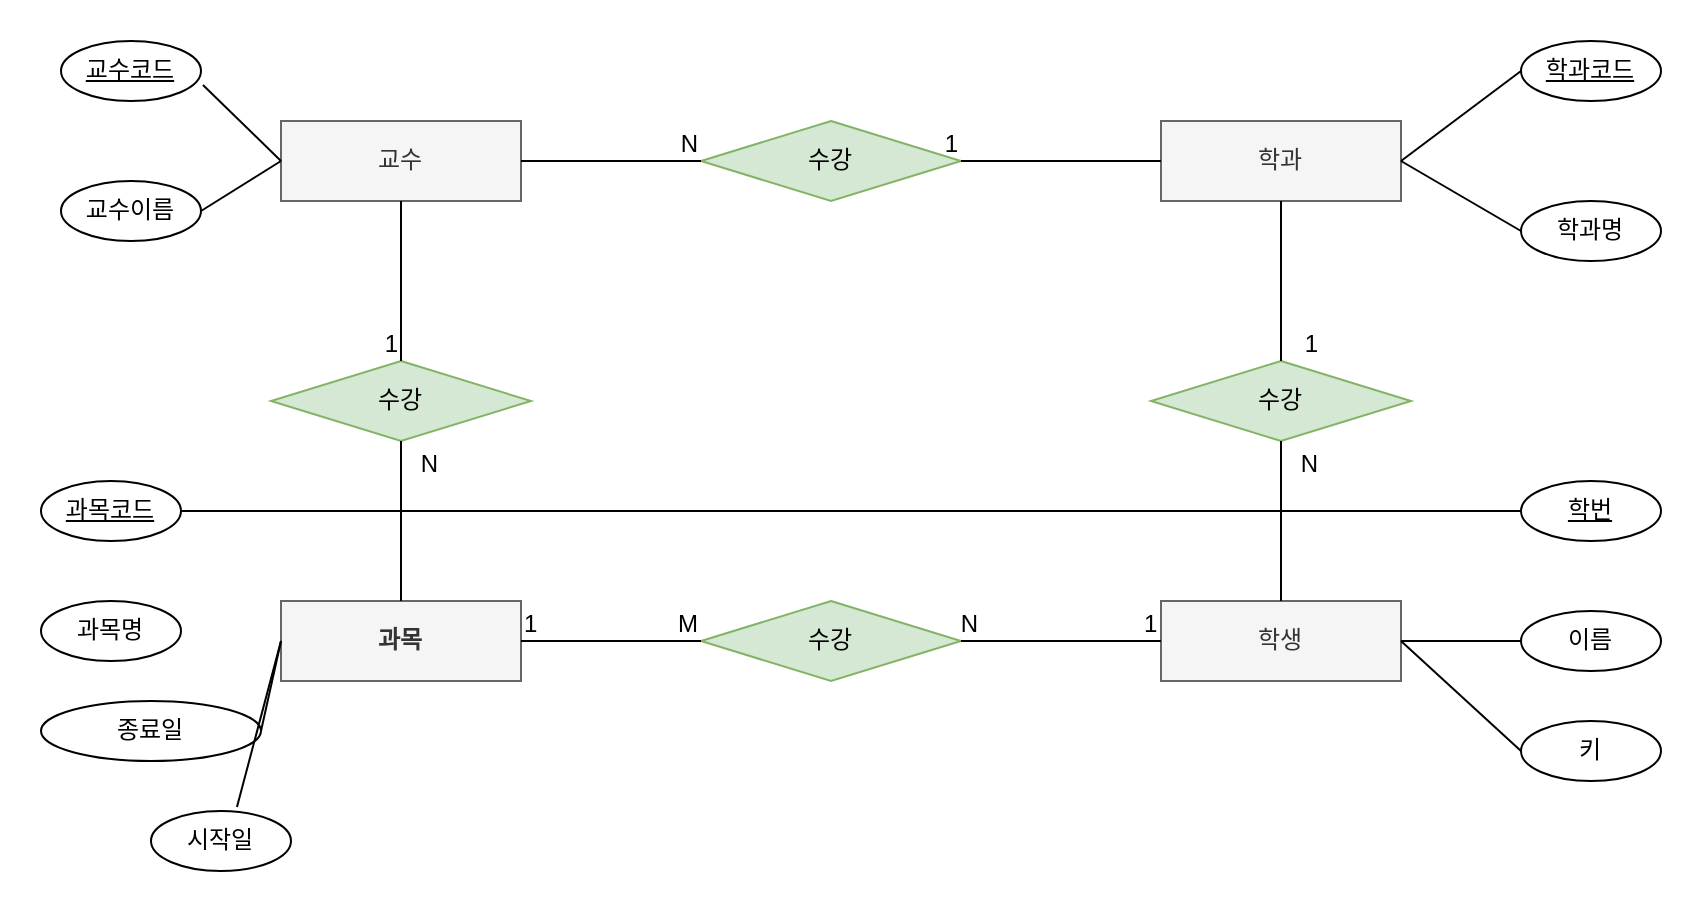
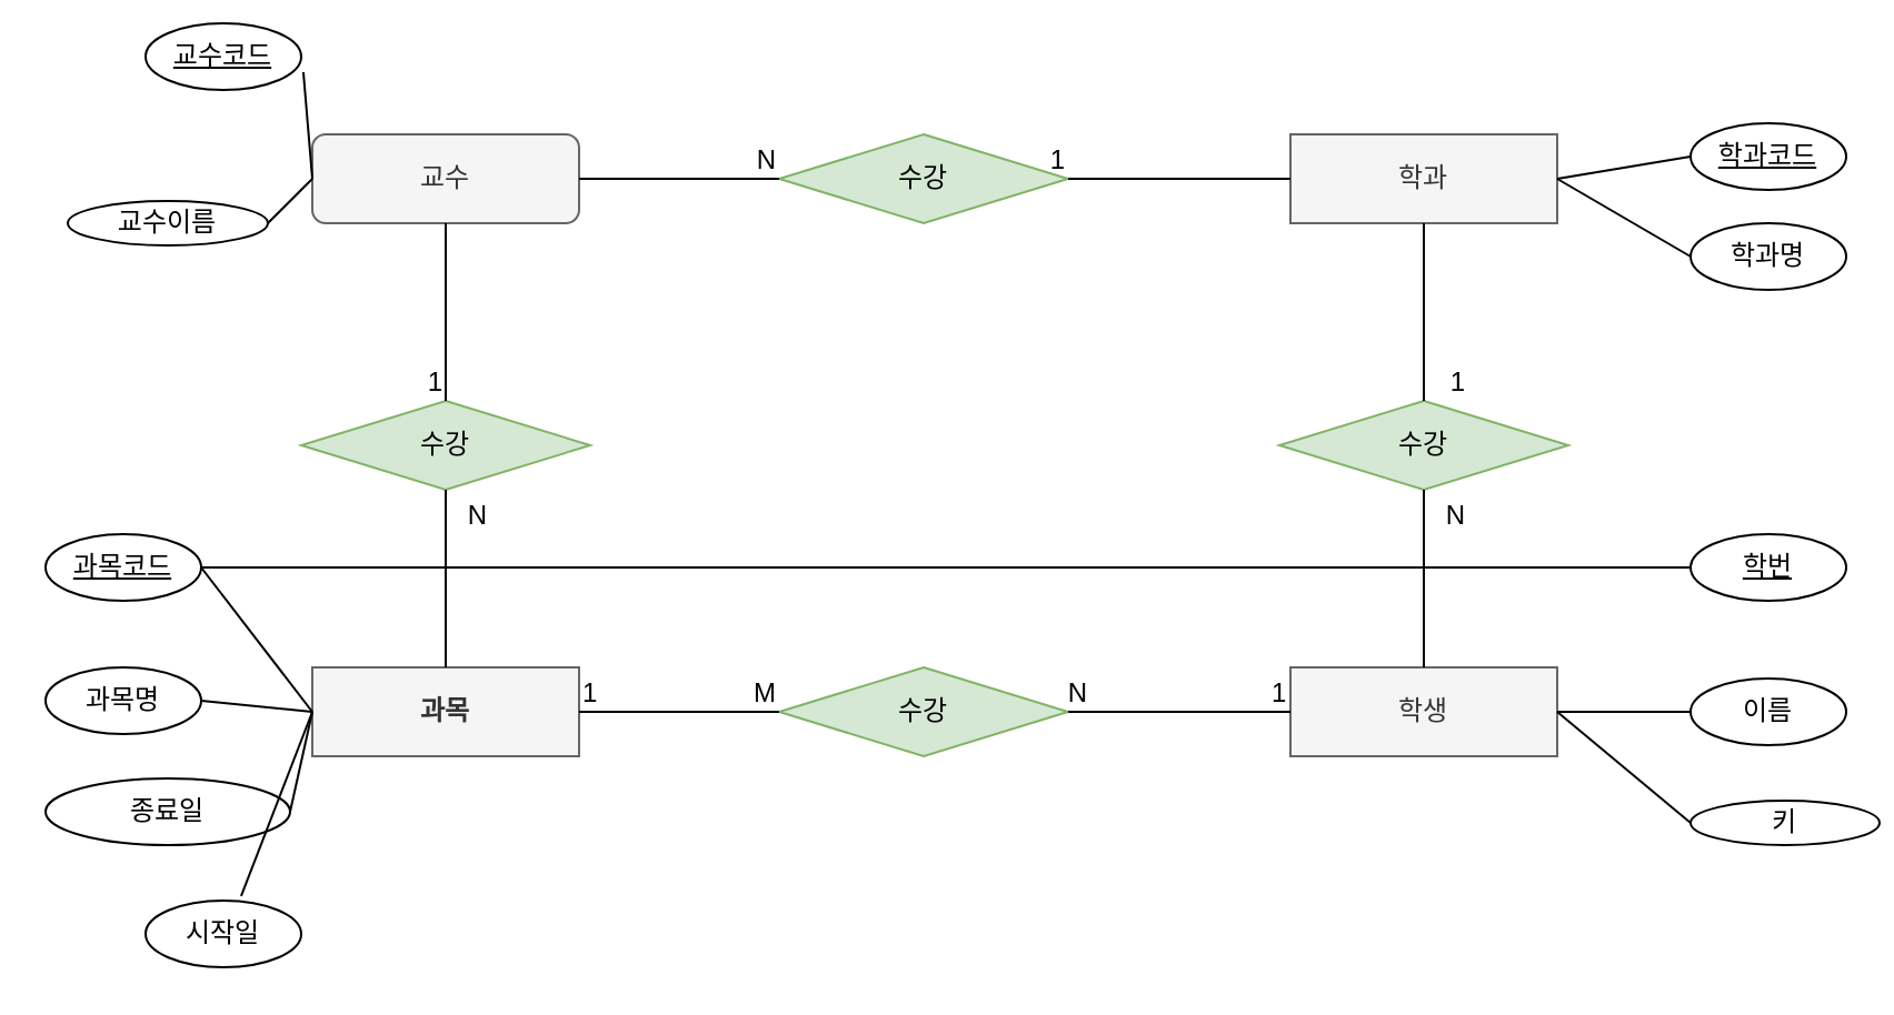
  <mxCell id="0" />
  <mxCell id="1" parent="0" />
- <mxCell id="2" value="교수" style="rounded=0;whiteSpace=wrap;html=1;fillColor=#f5f5f5;fontColor=#333333;strokeColor=#666666;" vertex="1" parent="1"><mxGeometry x="140" y="60" width="120" height="40" as="geometry" /></mxCell>
+ <mxCell id="2" value="교수" style="whiteSpace=wrap;html=1;fillColor=#f5f5f5;fontColor=#333333;strokeColor=#666666;rounded=1;" vertex="1" parent="1"><mxGeometry x="140" y="60" width="120" height="40" as="geometry" /></mxCell>
  <mxCell id="3" value="학과" style="rounded=0;whiteSpace=wrap;html=1;fillColor=#f5f5f5;fontColor=#333333;strokeColor=#666666;" vertex="1" parent="1"><mxGeometry x="580" y="60" width="120" height="40" as="geometry" /></mxCell>
  <mxCell id="4" value="과목" style="rounded=0;whiteSpace=wrap;html=1;fontStyle=1;fillColor=#f5f5f5;fontColor=#333333;strokeColor=#666666;" vertex="1" parent="1"><mxGeometry x="140" y="300" width="120" height="40" as="geometry" /></mxCell>
  <mxCell id="5" value="학생" style="rounded=0;whiteSpace=wrap;html=1;fillColor=#f5f5f5;fontColor=#333333;strokeColor=#666666;" vertex="1" parent="1"><mxGeometry x="580" y="300" width="120" height="40" as="geometry" /></mxCell>
  <mxCell id="6" value="수강" style="rhombus;whiteSpace=wrap;html=1;fillColor=#d5e8d4;strokeColor=#82b366;" vertex="1" parent="1"><mxGeometry x="350" y="300" width="130" height="40" as="geometry" /></mxCell>
  <mxCell id="7" value="수강" style="rhombus;whiteSpace=wrap;html=1;fillColor=#d5e8d4;strokeColor=#82b366;" vertex="1" parent="1"><mxGeometry x="575" y="180" width="130" height="40" as="geometry" /></mxCell>
  <mxCell id="8" value="수강" style="rhombus;whiteSpace=wrap;html=1;fillColor=#d5e8d4;strokeColor=#82b366;" vertex="1" parent="1"><mxGeometry x="135" y="180" width="130" height="40" as="geometry" /></mxCell>
  <mxCell id="9" value="수강" style="rhombus;whiteSpace=wrap;html=1;labelBackgroundColor=none;labelBorderColor=none;fillColor=#d5e8d4;strokeColor=#82b366;" vertex="1" parent="1"><mxGeometry x="350" y="60" width="130" height="40" as="geometry" /></mxCell>
  <mxCell id="10" value="" style="endArrow=none;html=1;rounded=0;entryX=0;entryY=0.5;entryDx=0;entryDy=0;exitX=1;exitY=0.5;exitDx=0;exitDy=0;" edge="1" parent="1" source="2" target="9"><mxGeometry relative="1" as="geometry"><mxPoint x="350" y="210" as="sourcePoint" /><mxPoint x="510" y="210" as="targetPoint" /></mxGeometry></mxCell>
  <mxCell id="11" value="N" style="resizable=0;html=1;whiteSpace=wrap;align=right;verticalAlign=bottom;" connectable="0" vertex="1" parent="10"><mxGeometry x="1" relative="1" as="geometry" /></mxCell>
  <mxCell id="12" value="" style="endArrow=none;html=1;rounded=0;entryX=0.5;entryY=1;entryDx=0;entryDy=0;exitX=0.5;exitY=0;exitDx=0;exitDy=0;" edge="1" parent="1" source="4" target="8"><mxGeometry relative="1" as="geometry"><mxPoint x="350" y="210" as="sourcePoint" /><mxPoint x="510" y="210" as="targetPoint" /></mxGeometry></mxCell>
  <mxCell id="13" value="N" style="resizable=0;html=1;whiteSpace=wrap;align=right;verticalAlign=bottom;" connectable="0" vertex="1" parent="12"><mxGeometry x="1" relative="1" as="geometry"><mxPoint x="20" y="20" as="offset" /></mxGeometry></mxCell>
  <mxCell id="14" value="" style="endArrow=none;html=1;rounded=0;exitX=0;exitY=0.5;exitDx=0;exitDy=0;entryX=1;entryY=0.5;entryDx=0;entryDy=0;" edge="1" parent="1" source="3" target="9"><mxGeometry relative="1" as="geometry"><mxPoint x="210" y="110" as="sourcePoint" /><mxPoint x="210" y="190" as="targetPoint" /></mxGeometry></mxCell>
  <mxCell id="15" value="1" style="resizable=0;html=1;whiteSpace=wrap;align=right;verticalAlign=bottom;" connectable="0" vertex="1" parent="14"><mxGeometry x="1" relative="1" as="geometry" /></mxCell>
  <mxCell id="16" value="" style="endArrow=none;html=1;rounded=0;exitX=0.5;exitY=1;exitDx=0;exitDy=0;entryX=0.5;entryY=0;entryDx=0;entryDy=0;" edge="1" parent="1" source="3" target="7"><mxGeometry relative="1" as="geometry"><mxPoint x="590" y="90" as="sourcePoint" /><mxPoint x="490" y="90" as="targetPoint" /></mxGeometry></mxCell>
  <mxCell id="17" value="1" style="resizable=0;html=1;whiteSpace=wrap;align=right;verticalAlign=bottom;" connectable="0" vertex="1" parent="16"><mxGeometry x="1" relative="1" as="geometry"><mxPoint x="20" as="offset" /></mxGeometry></mxCell>
  <mxCell id="18" value="" style="endArrow=none;html=1;rounded=0;entryX=0.5;entryY=1;entryDx=0;entryDy=0;exitX=0.5;exitY=0;exitDx=0;exitDy=0;" edge="1" parent="1" source="5" target="7"><mxGeometry relative="1" as="geometry"><mxPoint x="270" y="90" as="sourcePoint" /><mxPoint x="360" y="90" as="targetPoint" /></mxGeometry></mxCell>
  <mxCell id="19" value="N" style="resizable=0;html=1;whiteSpace=wrap;align=right;verticalAlign=bottom;" connectable="0" vertex="1" parent="18"><mxGeometry x="1" relative="1" as="geometry"><mxPoint x="20" y="20" as="offset" /></mxGeometry></mxCell>
- <mxCell id="20" value="&lt;u&gt;교수코드&lt;/u&gt;" style="ellipse;whiteSpace=wrap;html=1;align=center;" vertex="1" parent="1"><mxGeometry x="30" y="20" width="70" height="30" as="geometry" /></mxCell>
+ <mxCell id="20" value="&lt;u&gt;교수코드&lt;/u&gt;" style="ellipse;whiteSpace=wrap;html=1;align=center;" vertex="1" parent="1"><mxGeometry x="65" y="10" width="70" height="30" as="geometry" /></mxCell>
  <mxCell id="21" value="&lt;u&gt;과목코드&lt;/u&gt;" style="ellipse;whiteSpace=wrap;html=1;align=center;" vertex="1" parent="1"><mxGeometry y="240" width="70" height="30" as="geometry" x="20" /></mxCell>
- <mxCell id="22" value="&lt;u&gt;학과코드&lt;/u&gt;" style="ellipse;whiteSpace=wrap;html=1;align=center;" vertex="1" parent="1"><mxGeometry x="760" y="20" width="70" height="30" as="geometry" /></mxCell>
+ <mxCell id="22" value="&lt;u&gt;학과코드&lt;/u&gt;" style="ellipse;whiteSpace=wrap;html=1;align=center;" vertex="1" parent="1"><mxGeometry x="760" y="55" width="70" height="30" as="geometry" /></mxCell>
  <mxCell id="23" value="&lt;u&gt;학번&lt;/u&gt;" style="ellipse;whiteSpace=wrap;html=1;align=center;" vertex="1" parent="1"><mxGeometry x="760" y="240" width="70" height="30" as="geometry" /></mxCell>
- <mxCell id="24" value="교수이름" style="ellipse;whiteSpace=wrap;html=1;align=center;" vertex="1" parent="1"><mxGeometry x="30" y="90" width="70" height="30" as="geometry" /></mxCell>
+ <mxCell id="24" value="교수이름" style="ellipse;whiteSpace=wrap;html=1;align=center;" vertex="1" parent="1"><mxGeometry x="30" y="90" width="90" height="20" as="geometry" /></mxCell>
  <mxCell id="25" value="학과명" style="ellipse;whiteSpace=wrap;html=1;align=center;" vertex="1" parent="1"><mxGeometry x="760" y="100" width="70" height="30" as="geometry" /></mxCell>
  <mxCell id="26" value="이름" style="ellipse;whiteSpace=wrap;html=1;align=center;" vertex="1" parent="1"><mxGeometry x="760" y="305" width="70" height="30" as="geometry" /></mxCell>
- <mxCell id="27" value="키" style="ellipse;whiteSpace=wrap;html=1;align=center;" vertex="1" parent="1"><mxGeometry x="760" y="360" width="70" height="30" as="geometry" /></mxCell>
+ <mxCell id="27" value="키" style="ellipse;whiteSpace=wrap;html=1;align=center;" vertex="1" parent="1"><mxGeometry x="760" y="360" width="85" height="20" as="geometry" /></mxCell>
  <mxCell id="28" value="과목명" style="ellipse;whiteSpace=wrap;html=1;align=center;" vertex="1" parent="1"><mxGeometry y="300" width="70" height="30" as="geometry" x="20" /></mxCell>
  <mxCell id="29" value="종료일" style="ellipse;whiteSpace=wrap;html=1;align=center;" vertex="1" parent="1"><mxGeometry x="20" y="350" width="110" height="30" as="geometry" /></mxCell>
- <mxCell id="30" value="시작일" style="ellipse;whiteSpace=wrap;html=1;align=center;" vertex="1" parent="1"><mxGeometry x="75" y="405" width="70" height="30" as="geometry" /></mxCell>
+ <mxCell id="30" value="시작일" style="ellipse;whiteSpace=wrap;html=1;align=center;" vertex="1" parent="1"><mxGeometry x="65" y="405" width="70" height="30" as="geometry" /></mxCell>
  <mxCell id="31" value="" style="endArrow=none;html=1;rounded=0;exitX=1.014;exitY=0.733;exitDx=0;exitDy=0;exitPerimeter=0;entryX=0;entryY=0.5;entryDx=0;entryDy=0;" edge="1" parent="1" source="20" target="2"><mxGeometry relative="1" as="geometry"><mxPoint x="350" y="210" as="sourcePoint" /><mxPoint x="510" y="210" as="targetPoint" /></mxGeometry></mxCell>
  <mxCell id="32" value="" style="endArrow=none;html=1;rounded=0;exitX=1;exitY=0.5;exitDx=0;exitDy=0;entryX=0;entryY=0.5;entryDx=0;entryDy=0;" edge="1" parent="1" source="24" target="2"><mxGeometry relative="1" as="geometry"><mxPoint x="111" y="52" as="sourcePoint" /><mxPoint x="150" y="90" as="targetPoint" /></mxGeometry></mxCell>
  <mxCell id="33" value="" style="endArrow=none;html=1;rounded=0;exitX=1;exitY=0.5;exitDx=0;exitDy=0;entryX=0;entryY=0.5;entryDx=0;entryDy=0;" edge="1" parent="1" source="3" target="22"><mxGeometry relative="1" as="geometry"><mxPoint x="110" y="115" as="sourcePoint" /><mxPoint x="150" y="90" as="targetPoint" /></mxGeometry></mxCell>
  <mxCell id="34" value="" style="endArrow=none;html=1;rounded=0;exitX=0;exitY=0.5;exitDx=0;exitDy=0;entryX=1;entryY=0.5;entryDx=0;entryDy=0;" edge="1" parent="1" source="25" target="3"><mxGeometry relative="1" as="geometry"><mxPoint x="710" y="90" as="sourcePoint" /><mxPoint x="770" y="45" as="targetPoint" /></mxGeometry></mxCell>
  <mxCell id="35" value="" style="endArrow=none;html=1;rounded=0;exitX=0;exitY=0.5;exitDx=0;exitDy=0;" edge="1" parent="1" source="23" target="21"><mxGeometry relative="1" as="geometry"><mxPoint x="740" y="260" as="sourcePoint" /><mxPoint x="710" y="90" as="targetPoint" /></mxGeometry></mxCell>
  <mxCell id="36" value="" style="endArrow=none;html=1;rounded=0;exitX=0;exitY=0.5;exitDx=0;exitDy=0;" edge="1" parent="1" source="26"><mxGeometry relative="1" as="geometry"><mxPoint x="760" y="265" as="sourcePoint" /><mxPoint x="700" y="320" as="targetPoint" /></mxGeometry></mxCell>
  <mxCell id="37" value="" style="endArrow=none;html=1;rounded=0;exitX=0;exitY=0.5;exitDx=0;exitDy=0;" edge="1" parent="1" source="27"><mxGeometry relative="1" as="geometry"><mxPoint x="780" y="315" as="sourcePoint" /><mxPoint x="700" y="320" as="targetPoint" /></mxGeometry></mxCell>
+ <mxCell id="38" value="" style="endArrow=none;html=1;rounded=0;exitX=0;exitY=0.5;exitDx=0;exitDy=0;entryX=1;entryY=0.5;entryDx=0;entryDy=0;" edge="1" parent="1" source="4" target="21"><mxGeometry relative="1" as="geometry"><mxPoint x="110" y="115" as="sourcePoint" /><mxPoint x="150" y="90" as="targetPoint" /></mxGeometry></mxCell>
+ <mxCell id="39" value="" style="endArrow=none;html=1;rounded=0;exitX=0;exitY=0.5;exitDx=0;exitDy=0;entryX=1;entryY=0.5;entryDx=0;entryDy=0;" edge="1" parent="1" source="4" target="28"><mxGeometry relative="1" as="geometry"><mxPoint x="150" y="330" as="sourcePoint" /><mxPoint x="110" y="255" as="targetPoint" /></mxGeometry></mxCell>
  <mxCell id="40" value="" style="endArrow=none;html=1;rounded=0;exitX=0;exitY=0.5;exitDx=0;exitDy=0;entryX=1;entryY=0.5;entryDx=0;entryDy=0;" edge="1" parent="1" source="4" target="29"><mxGeometry relative="1" as="geometry"><mxPoint x="150" y="330" as="sourcePoint" /><mxPoint x="100" y="305" as="targetPoint" /></mxGeometry></mxCell>
  <mxCell id="41" value="" style="endArrow=none;html=1;rounded=0;exitX=1;exitY=0.5;exitDx=0;exitDy=0;entryX=0;entryY=0.5;entryDx=0;entryDy=0;" edge="1" parent="1" source="4" target="6"><mxGeometry relative="1" as="geometry"><mxPoint x="350" y="210" as="sourcePoint" /><mxPoint x="340" y="320" as="targetPoint" /></mxGeometry></mxCell>
  <mxCell id="42" value="1" style="resizable=0;html=1;whiteSpace=wrap;align=left;verticalAlign=bottom;" connectable="0" vertex="1" parent="41"><mxGeometry x="-1" relative="1" as="geometry" /></mxCell>
  <mxCell id="43" value="M" style="resizable=0;html=1;whiteSpace=wrap;align=right;verticalAlign=bottom;" connectable="0" vertex="1" parent="41"><mxGeometry x="1" relative="1" as="geometry" /></mxCell>
  <mxCell id="44" value="" style="endArrow=none;html=1;rounded=0;exitX=0;exitY=0.5;exitDx=0;exitDy=0;" edge="1" parent="1" source="5" target="6"><mxGeometry relative="1" as="geometry"><mxPoint x="560" y="240" as="sourcePoint" /><mxPoint x="450" y="240" as="targetPoint" /></mxGeometry></mxCell>
  <mxCell id="45" value="&lt;br&gt;1" style="resizable=0;html=1;whiteSpace=wrap;align=left;verticalAlign=bottom;" connectable="0" vertex="1" parent="44"><mxGeometry x="-1" relative="1" as="geometry"><mxPoint x="-10" as="offset" /></mxGeometry></mxCell>
  <mxCell id="46" value="N" style="resizable=0;html=1;whiteSpace=wrap;align=right;verticalAlign=bottom;" connectable="0" vertex="1" parent="44"><mxGeometry x="1" relative="1" as="geometry"><mxPoint x="10" as="offset" /></mxGeometry></mxCell>
  <mxCell id="47" value="" style="endArrow=none;html=1;rounded=0;entryX=0.614;entryY=-0.067;entryDx=0;entryDy=0;entryPerimeter=0;exitX=0;exitY=0.5;exitDx=0;exitDy=0;" edge="1" parent="1" source="4" target="30"><mxGeometry relative="1" as="geometry"><mxPoint x="350" y="210" as="sourcePoint" /><mxPoint x="510" y="210" as="targetPoint" /></mxGeometry></mxCell>
  <mxCell id="48" value="" style="endArrow=none;html=1;rounded=0;exitX=0.5;exitY=1;exitDx=0;exitDy=0;entryX=0.5;entryY=0;entryDx=0;entryDy=0;" edge="1" parent="1" source="2" target="8"><mxGeometry relative="1" as="geometry"><mxPoint x="350" y="210" as="sourcePoint" /><mxPoint x="200" y="170" as="targetPoint" /></mxGeometry></mxCell>
  <mxCell id="49" value="1" style="resizable=0;html=1;whiteSpace=wrap;align=right;verticalAlign=bottom;" connectable="0" vertex="1" parent="48"><mxGeometry x="1" relative="1" as="geometry" /></mxCell>
